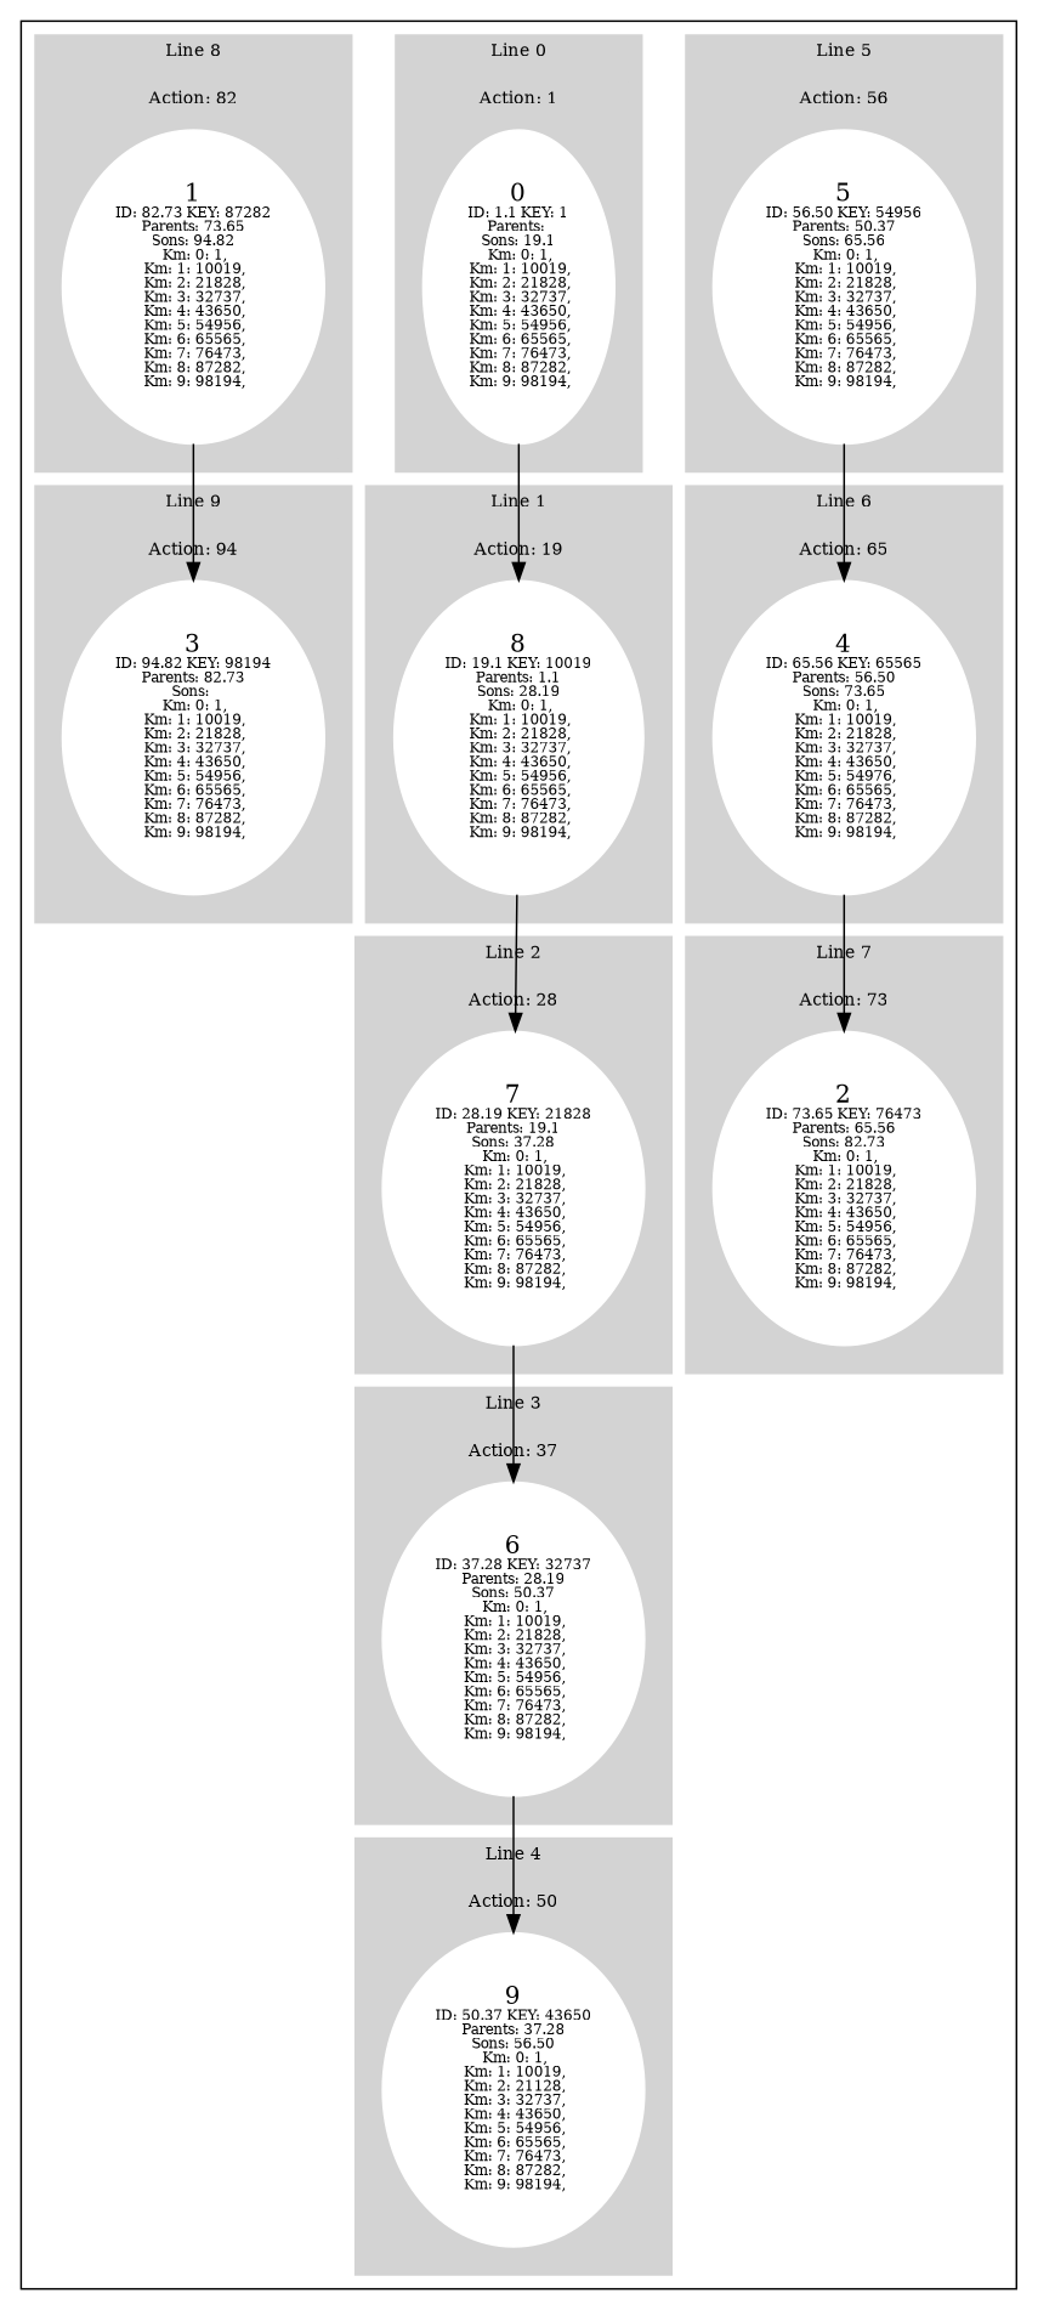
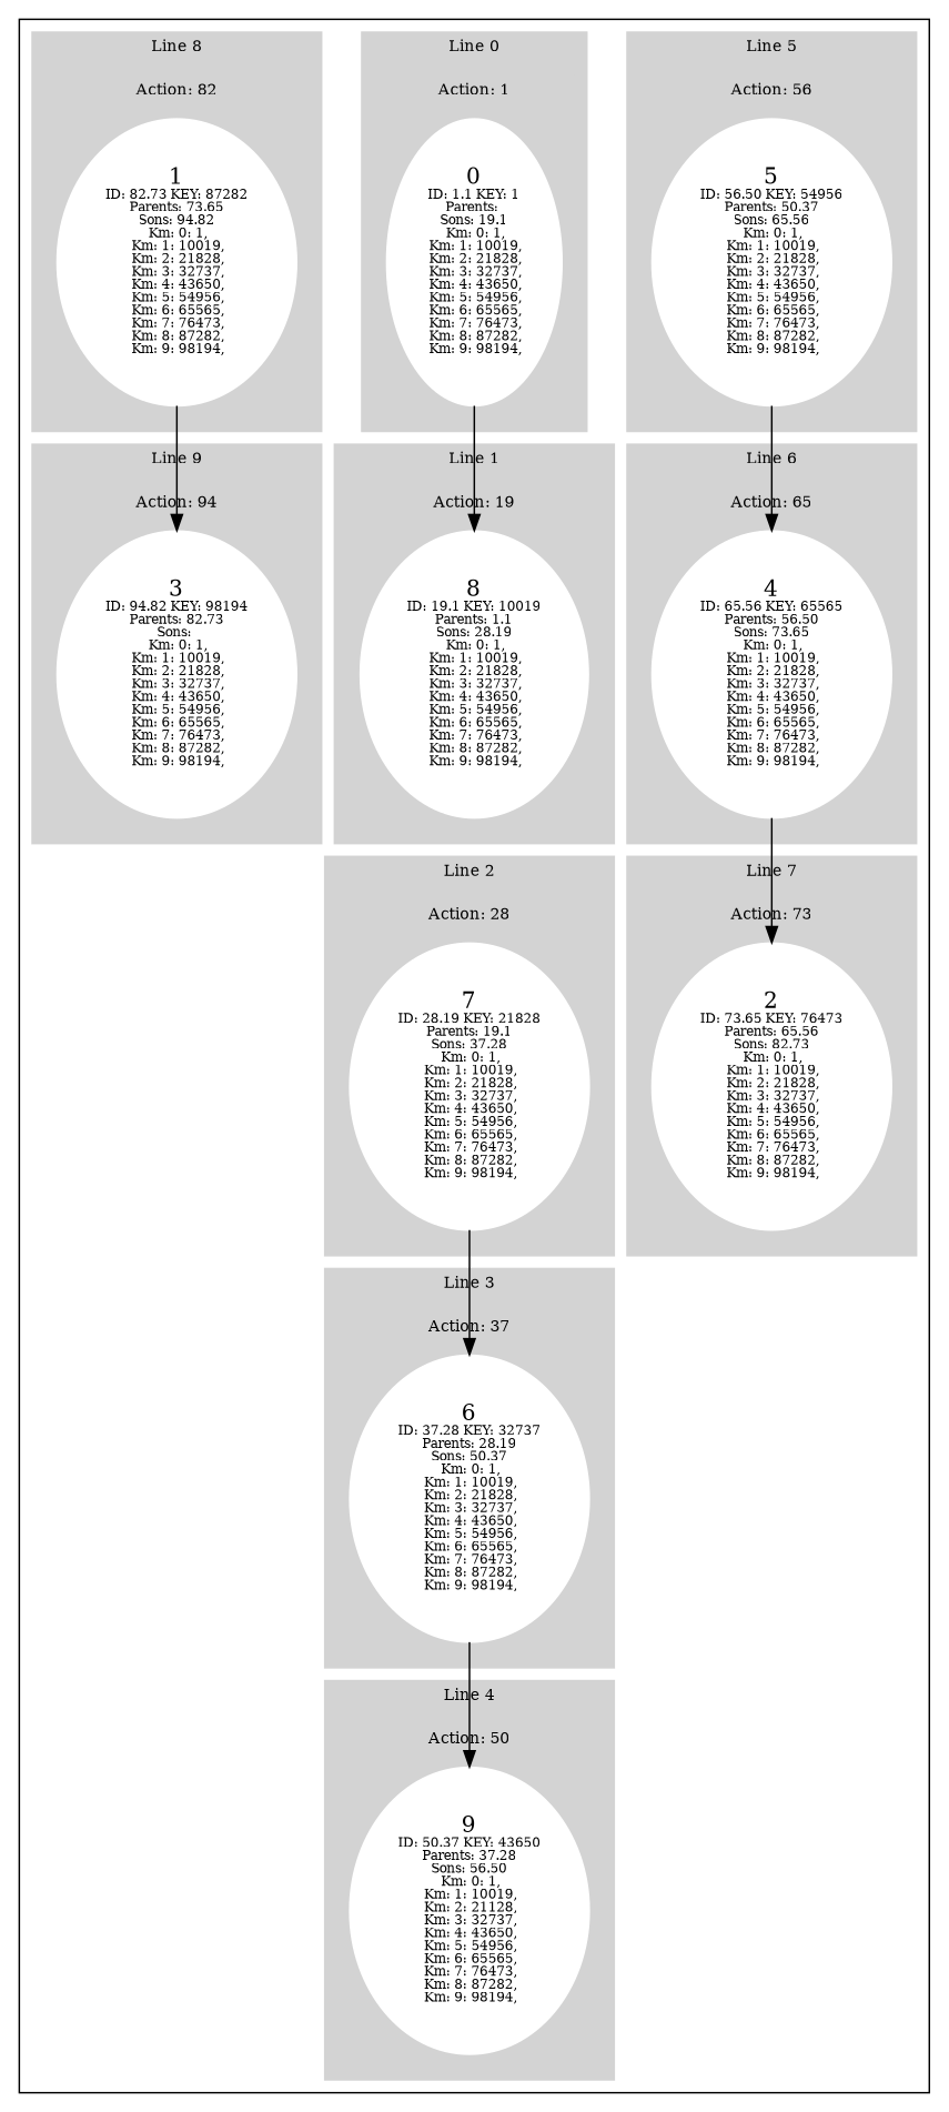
  digraph {
    node [color=white style=filled]
    n1 [label=<5<BR /><FONT POINT-SIZE="8">ID: 56.50 KEY: 54956</FONT><BR /><FONT POINT-SIZE="8">Parents: 50.37</FONT><BR /><FONT POINT-SIZE="8">Sons: 65.56</FONT><BR /><FONT POINT-SIZE="8"> Km: 0: 1,</FONT><BR /><FONT POINT-SIZE="8"> Km: 1: 10019,</FONT><BR /><FONT POINT-SIZE="8"> Km: 2: 21828,</FONT><BR /><FONT POINT-SIZE="8"> Km: 3: 32737,</FONT><BR /><FONT POINT-SIZE="8"> Km: 4: 43650,</FONT><BR /><FONT POINT-SIZE="8"> Km: 5: 54956,</FONT><BR /><FONT POINT-SIZE="8"> Km: 6: 65565,</FONT><BR /><FONT POINT-SIZE="8"> Km: 7: 76473,</FONT><BR /><FONT POINT-SIZE="8"> Km: 8: 87282,</FONT><BR /><FONT POINT-SIZE="8"> Km: 9: 98194,</FONT>>]
-   n2 [label=<4<BR /><FONT POINT-SIZE="8">ID: 65.56 KEY: 65565</FONT><BR /><FONT POINT-SIZE="8">Parents: 56.50</FONT><BR /><FONT POINT-SIZE="8">Sons: 73.65</FONT><BR /><FONT POINT-SIZE="8"> Km: 0: 1,</FONT><BR /><FONT POINT-SIZE="8"> Km: 1: 10019,</FONT><BR /><FONT POINT-SIZE="8"> Km: 2: 21828,</FONT><BR /><FONT POINT-SIZE="8"> Km: 3: 32737,</FONT><BR /><FONT POINT-SIZE="8"> Km: 4: 43650,</FONT><BR /><FONT POINT-SIZE="8"> Km: 5: 54976,</FONT><BR /><FONT POINT-SIZE="8"> Km: 6: 65565,</FONT><BR /><FONT POINT-SIZE="8"> Km: 7: 76473,</FONT><BR /><FONT POINT-SIZE="8"> Km: 8: 87282,</FONT><BR /><FONT POINT-SIZE="8"> Km: 9: 98194,</FONT>>]
+   n2 [label=<4<BR /><FONT POINT-SIZE="8">ID: 65.56 KEY: 65565</FONT><BR /><FONT POINT-SIZE="8">Parents: 56.50</FONT><BR /><FONT POINT-SIZE="8">Sons: 73.65</FONT><BR /><FONT POINT-SIZE="8"> Km: 0: 1,</FONT><BR /><FONT POINT-SIZE="8"> Km: 1: 10019,</FONT><BR /><FONT POINT-SIZE="8"> Km: 2: 21828,</FONT><BR /><FONT POINT-SIZE="8"> Km: 3: 32737,</FONT><BR /><FONT POINT-SIZE="8"> Km: 4: 43650,</FONT><BR /><FONT POINT-SIZE="8"> Km: 5: 54956,</FONT><BR /><FONT POINT-SIZE="8"> Km: 6: 65565,</FONT><BR /><FONT POINT-SIZE="8"> Km: 7: 76473,</FONT><BR /><FONT POINT-SIZE="8"> Km: 8: 87282,</FONT><BR /><FONT POINT-SIZE="8"> Km: 9: 98194,</FONT>>]
    n3 [label=<2<BR /><FONT POINT-SIZE="8">ID: 73.65 KEY: 76473</FONT><BR /><FONT POINT-SIZE="8">Parents: 65.56</FONT><BR /><FONT POINT-SIZE="8">Sons: 82.73</FONT><BR /><FONT POINT-SIZE="8"> Km: 0: 1,</FONT><BR /><FONT POINT-SIZE="8"> Km: 1: 10019,</FONT><BR /><FONT POINT-SIZE="8"> Km: 2: 21828,</FONT><BR /><FONT POINT-SIZE="8"> Km: 3: 32737,</FONT><BR /><FONT POINT-SIZE="8"> Km: 4: 43650,</FONT><BR /><FONT POINT-SIZE="8"> Km: 5: 54956,</FONT><BR /><FONT POINT-SIZE="8"> Km: 6: 65565,</FONT><BR /><FONT POINT-SIZE="8"> Km: 7: 76473,</FONT><BR /><FONT POINT-SIZE="8"> Km: 8: 87282,</FONT><BR /><FONT POINT-SIZE="8"> Km: 9: 98194,</FONT>>]
    n4 [label=<0<BR /><FONT POINT-SIZE="8">ID: 1.1 KEY: 1</FONT><BR /><FONT POINT-SIZE="8">Parents: </FONT><BR /><FONT POINT-SIZE="8">Sons: 19.1</FONT><BR /><FONT POINT-SIZE="8"> Km: 0: 1,</FONT><BR /><FONT POINT-SIZE="8"> Km: 1: 10019,</FONT><BR /><FONT POINT-SIZE="8"> Km: 2: 21828,</FONT><BR /><FONT POINT-SIZE="8"> Km: 3: 32737,</FONT><BR /><FONT POINT-SIZE="8"> Km: 4: 43650,</FONT><BR /><FONT POINT-SIZE="8"> Km: 5: 54956,</FONT><BR /><FONT POINT-SIZE="8"> Km: 6: 65565,</FONT><BR /><FONT POINT-SIZE="8"> Km: 7: 76473,</FONT><BR /><FONT POINT-SIZE="8"> Km: 8: 87282,</FONT><BR /><FONT POINT-SIZE="8"> Km: 9: 98194,</FONT>>]
    n5 [label=<1<BR /><FONT POINT-SIZE="8">ID: 82.73 KEY: 87282</FONT><BR /><FONT POINT-SIZE="8">Parents: 73.65</FONT><BR /><FONT POINT-SIZE="8">Sons: 94.82</FONT><BR /><FONT POINT-SIZE="8"> Km: 0: 1,</FONT><BR /><FONT POINT-SIZE="8"> Km: 1: 10019,</FONT><BR /><FONT POINT-SIZE="8"> Km: 2: 21828,</FONT><BR /><FONT POINT-SIZE="8"> Km: 3: 32737,</FONT><BR /><FONT POINT-SIZE="8"> Km: 4: 43650,</FONT><BR /><FONT POINT-SIZE="8"> Km: 5: 54956,</FONT><BR /><FONT POINT-SIZE="8"> Km: 6: 65565,</FONT><BR /><FONT POINT-SIZE="8"> Km: 7: 76473,</FONT><BR /><FONT POINT-SIZE="8"> Km: 8: 87282,</FONT><BR /><FONT POINT-SIZE="8"> Km: 9: 98194,</FONT>>]
    n6 [label=<9<BR /><FONT POINT-SIZE="8">ID: 50.37 KEY: 43650</FONT><BR /><FONT POINT-SIZE="8">Parents: 37.28</FONT><BR /><FONT POINT-SIZE="8">Sons: 56.50</FONT><BR /><FONT POINT-SIZE="8"> Km: 0: 1,</FONT><BR /><FONT POINT-SIZE="8"> Km: 1: 10019,</FONT><BR /><FONT POINT-SIZE="8"> Km: 2: 21128,</FONT><BR /><FONT POINT-SIZE="8"> Km: 3: 32737,</FONT><BR /><FONT POINT-SIZE="8"> Km: 4: 43650,</FONT><BR /><FONT POINT-SIZE="8"> Km: 5: 54956,</FONT><BR /><FONT POINT-SIZE="8"> Km: 6: 65565,</FONT><BR /><FONT POINT-SIZE="8"> Km: 7: 76473,</FONT><BR /><FONT POINT-SIZE="8"> Km: 8: 87282,</FONT><BR /><FONT POINT-SIZE="8"> Km: 9: 98194,</FONT>>]
    n7 [label=<3<BR /><FONT POINT-SIZE="8">ID: 94.82 KEY: 98194</FONT><BR /><FONT POINT-SIZE="8">Parents: 82.73</FONT><BR /><FONT POINT-SIZE="8">Sons: </FONT><BR /><FONT POINT-SIZE="8"> Km: 0: 1,</FONT><BR /><FONT POINT-SIZE="8"> Km: 1: 10019,</FONT><BR /><FONT POINT-SIZE="8"> Km: 2: 21828,</FONT><BR /><FONT POINT-SIZE="8"> Km: 3: 32737,</FONT><BR /><FONT POINT-SIZE="8"> Km: 4: 43650,</FONT><BR /><FONT POINT-SIZE="8"> Km: 5: 54956,</FONT><BR /><FONT POINT-SIZE="8"> Km: 6: 65565,</FONT><BR /><FONT POINT-SIZE="8"> Km: 7: 76473,</FONT><BR /><FONT POINT-SIZE="8"> Km: 8: 87282,</FONT><BR /><FONT POINT-SIZE="8"> Km: 9: 98194,</FONT>>]
    n8 [label=<6<BR /><FONT POINT-SIZE="8">ID: 37.28 KEY: 32737</FONT><BR /><FONT POINT-SIZE="8">Parents: 28.19</FONT><BR /><FONT POINT-SIZE="8">Sons: 50.37</FONT><BR /><FONT POINT-SIZE="8"> Km: 0: 1,</FONT><BR /><FONT POINT-SIZE="8"> Km: 1: 10019,</FONT><BR /><FONT POINT-SIZE="8"> Km: 2: 21828,</FONT><BR /><FONT POINT-SIZE="8"> Km: 3: 32737,</FONT><BR /><FONT POINT-SIZE="8"> Km: 4: 43650,</FONT><BR /><FONT POINT-SIZE="8"> Km: 5: 54956,</FONT><BR /><FONT POINT-SIZE="8"> Km: 6: 65565,</FONT><BR /><FONT POINT-SIZE="8"> Km: 7: 76473,</FONT><BR /><FONT POINT-SIZE="8"> Km: 8: 87282,</FONT><BR /><FONT POINT-SIZE="8"> Km: 9: 98194,</FONT>>]
    n9 [label=<8<BR /><FONT POINT-SIZE="8">ID: 19.1 KEY: 10019</FONT><BR /><FONT POINT-SIZE="8">Parents: 1.1</FONT><BR /><FONT POINT-SIZE="8">Sons: 28.19</FONT><BR /><FONT POINT-SIZE="8"> Km: 0: 1,</FONT><BR /><FONT POINT-SIZE="8"> Km: 1: 10019,</FONT><BR /><FONT POINT-SIZE="8"> Km: 2: 21828,</FONT><BR /><FONT POINT-SIZE="8"> Km: 3: 32737,</FONT><BR /><FONT POINT-SIZE="8"> Km: 4: 43650,</FONT><BR /><FONT POINT-SIZE="8"> Km: 5: 54956,</FONT><BR /><FONT POINT-SIZE="8"> Km: 6: 65565,</FONT><BR /><FONT POINT-SIZE="8"> Km: 7: 76473,</FONT><BR /><FONT POINT-SIZE="8"> Km: 8: 87282,</FONT><BR /><FONT POINT-SIZE="8"> Km: 9: 98194,</FONT>>]
    n10 [label=<7<BR /><FONT POINT-SIZE="8">ID: 28.19 KEY: 21828</FONT><BR /><FONT POINT-SIZE="8">Parents: 19.1</FONT><BR /><FONT POINT-SIZE="8">Sons: 37.28</FONT><BR /><FONT POINT-SIZE="8"> Km: 0: 1,</FONT><BR /><FONT POINT-SIZE="8"> Km: 1: 10019,</FONT><BR /><FONT POINT-SIZE="8"> Km: 2: 21828,</FONT><BR /><FONT POINT-SIZE="8"> Km: 3: 32737,</FONT><BR /><FONT POINT-SIZE="8"> Km: 4: 43650,</FONT><BR /><FONT POINT-SIZE="8"> Km: 5: 54956,</FONT><BR /><FONT POINT-SIZE="8"> Km: 6: 65565,</FONT><BR /><FONT POINT-SIZE="8"> Km: 7: 76473,</FONT><BR /><FONT POINT-SIZE="8"> Km: 8: 87282,</FONT><BR /><FONT POINT-SIZE="8"> Km: 9: 98194,</FONT>>]
    subgraph cluster_1 {
      subgraph cluster_2 {
        color=lightgrey
        fontsize=10
        label="Line 5"
        style=filled
        subgraph cluster_3 {
          color=lightgrey
          fontsize=10
          label="Action: 56"
          style=filled
          n1
        }
      }
      subgraph cluster_4 {
        color=lightgrey
        fontsize=10
        label="Line 6"
        style=filled
        subgraph cluster_5 {
          color=lightgrey
          fontsize=10
          label="Action: 65"
          style=filled
          n2
        }
      }
      subgraph cluster_6 {
        color=lightgrey
        fontsize=10
        label="Line 7"
        style=filled
        subgraph cluster_7 {
          color=lightgrey
          fontsize=10
          label="Action: 73"
          style=filled
          n3
        }
      }
      subgraph cluster_8 {
        color=lightgrey
        fontsize=10
        label="Line 0"
        style=filled
        subgraph cluster_9 {
          color=lightgrey
          fontsize=10
          label="Action: 1"
          style=filled
          n4
        }
      }
      subgraph cluster_10 {
        color=lightgrey
        fontsize=10
        label="Line 8"
        style=filled
        subgraph cluster_11 {
          color=lightgrey
          fontsize=10
          label="Action: 82"
          style=filled
          n5
        }
      }
      subgraph cluster_12 {
        color=lightgrey
        fontsize=10
        label="Line 4"
        style=filled
        subgraph cluster_13 {
          color=lightgrey
          fontsize=10
          label="Action: 50"
          style=filled
          n6
        }
      }
      subgraph cluster_14 {
        color=lightgrey
        fontsize=10
        label="Line 9"
        style=filled
        subgraph cluster_15 {
          color=lightgrey
          fontsize=10
          label="Action: 94"
          style=filled
          n7
        }
      }
      subgraph cluster_16 {
        color=lightgrey
        fontsize=10
        label="Line 3"
        style=filled
        subgraph cluster_17 {
          color=lightgrey
          fontsize=10
          label="Action: 37"
          style=filled
          n8
        }
      }
      subgraph cluster_18 {
        color=lightgrey
        fontsize=10
        label="Line 1"
        style=filled
        subgraph cluster_19 {
          color=lightgrey
          fontsize=10
          label="Action: 19"
          style=filled
          n9
        }
      }
      subgraph cluster_20 {
        color=lightgrey
        fontsize=10
        label="Line 2"
        style=filled
        subgraph cluster_21 {
          color=lightgrey
          fontsize=10
          label="Action: 28"
          style=filled
          n10
        }
      }
    }
    n1 -> n2
    n2 -> n3
    n4 -> n9
    n5 -> n7
    n8 -> n6
-   n9 -> n10
    n10 -> n8
  }
